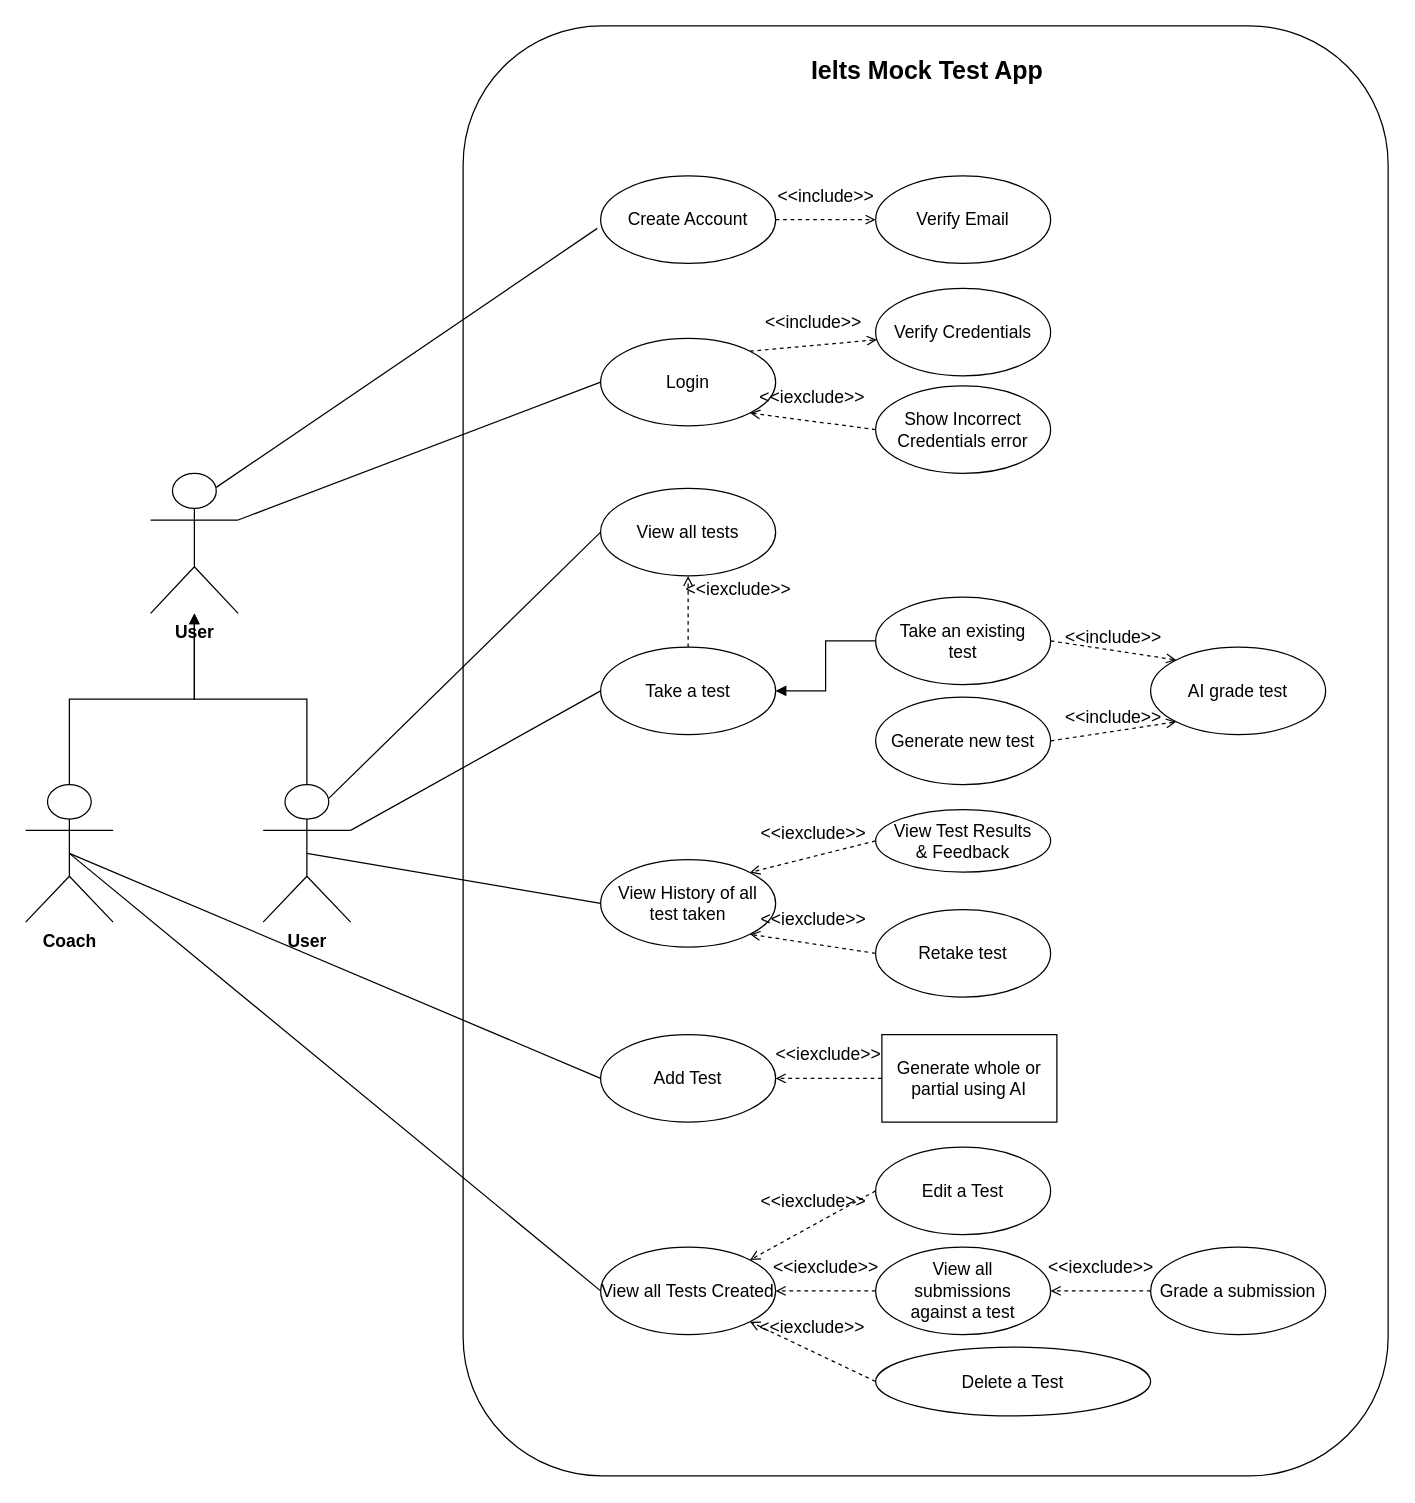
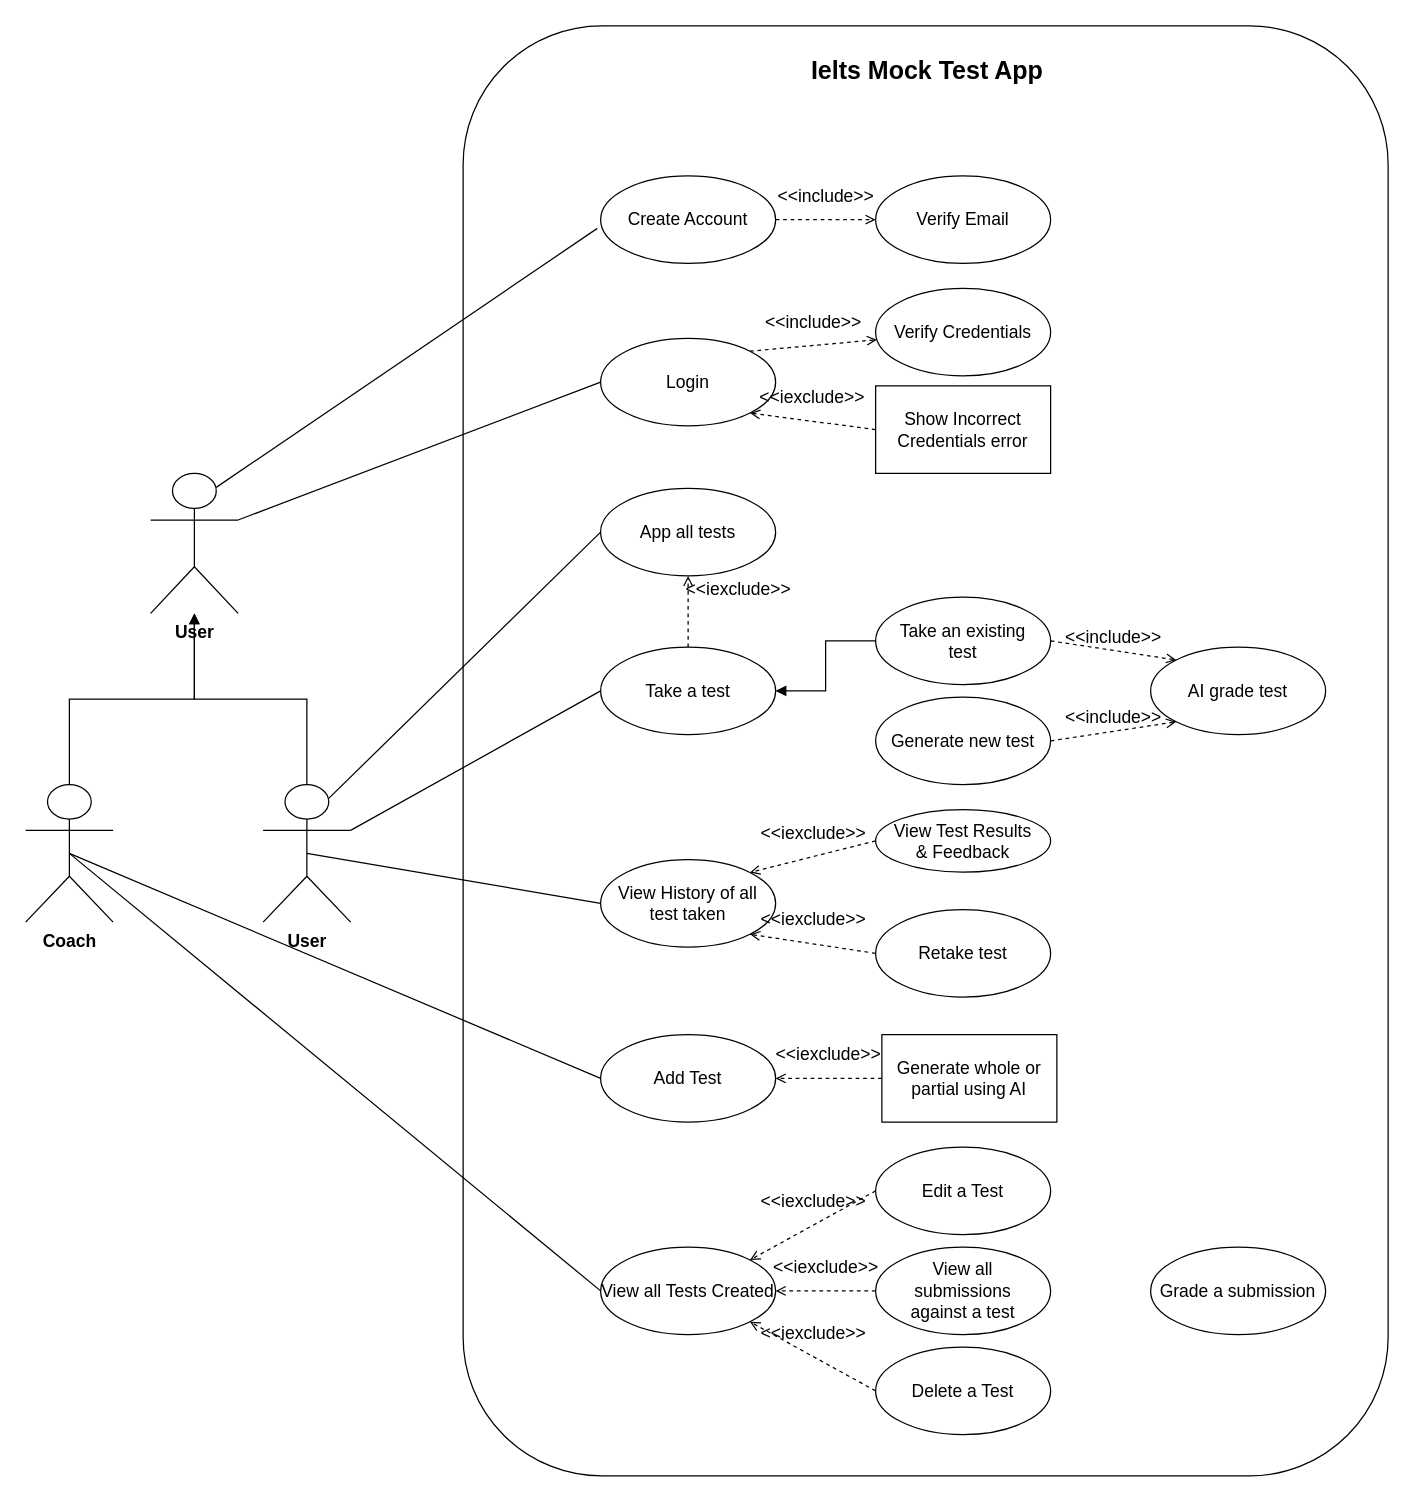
  <mxCell id="0" />
  <mxCell id="1" parent="0" />
  <mxCell id="2" value="" style="rounded=1;whiteSpace=wrap;html=1;fontSize=14;" vertex="1" parent="1"><mxGeometry x="370" y="20" width="740" height="1160" as="geometry" /></mxCell>
  <mxCell id="3" value="Create Account" style="ellipse;whiteSpace=wrap;html=1;spacing=10;fontSize=14;" parent="1" vertex="1"><mxGeometry x="480" y="140" width="140" height="70" as="geometry" /></mxCell>
  <mxCell id="4" value="&amp;lt;&amp;lt;include&amp;gt;&amp;gt;" style="html=1;verticalAlign=bottom;labelBackgroundColor=none;endArrow=open;endFill=0;dashed=1;rounded=0;exitX=1;exitY=0.5;exitDx=0;exitDy=0;entryX=0;entryY=0.5;entryDx=0;entryDy=0;spacing=10;fontSize=14;" parent="1" source="3" target="5" edge="1"><mxGeometry width="160" relative="1" as="geometry"><mxPoint x="660" y="170" as="sourcePoint" /><mxPoint x="820" y="175" as="targetPoint" /></mxGeometry></mxCell>
  <mxCell id="5" value="Verify Email" style="ellipse;whiteSpace=wrap;html=1;spacing=10;fontSize=14;" parent="1" vertex="1"><mxGeometry x="700" y="140" width="140" height="70" as="geometry" /></mxCell>
  <mxCell id="6" value="Login" style="ellipse;whiteSpace=wrap;html=1;spacing=10;fontSize=14;" parent="1" vertex="1"><mxGeometry x="480" y="270" width="140" height="70" as="geometry" /></mxCell>
  <mxCell id="7" value="Verify Credentials" style="ellipse;whiteSpace=wrap;html=1;spacing=10;fontSize=14;" parent="1" vertex="1"><mxGeometry x="700" y="230" width="140" height="70" as="geometry" /></mxCell>
- <mxCell id="8" value="Show Incorrect Credentials error" style="ellipse;whiteSpace=wrap;html=1;spacing=10;fontSize=14;" parent="1" vertex="1"><mxGeometry x="700" y="308" width="140" height="70" as="geometry" /></mxCell>
+ <mxCell id="8" value="Show Incorrect Credentials error" style="whiteSpace=wrap;html=1;spacing=10;fontSize=14;rounded=0;" parent="1" vertex="1"><mxGeometry x="700" y="308" width="140" height="70" as="geometry" /></mxCell>
  <mxCell id="9" value="&amp;lt;&amp;lt;include&amp;gt;&amp;gt;" style="html=1;verticalAlign=bottom;labelBackgroundColor=none;endArrow=open;endFill=0;dashed=1;rounded=0;exitX=1;exitY=0;exitDx=0;exitDy=0;spacing=10;fontSize=14;" parent="1" source="6" target="7" edge="1"><mxGeometry width="160" relative="1" as="geometry"><mxPoint x="610" y="230" as="sourcePoint" /><mxPoint x="770" y="230" as="targetPoint" /></mxGeometry></mxCell>
  <mxCell id="10" value="&amp;lt;&amp;lt;iexclude&amp;gt;&amp;gt;" style="html=1;verticalAlign=bottom;labelBackgroundColor=none;endArrow=open;endFill=0;dashed=1;rounded=0;exitX=0;exitY=0.5;exitDx=0;exitDy=0;entryX=1;entryY=1;entryDx=0;entryDy=0;spacing=10;fontSize=14;" parent="1" source="8" target="6" edge="1"><mxGeometry width="160" relative="1" as="geometry"><mxPoint x="540" y="390" as="sourcePoint" /><mxPoint x="700" y="390" as="targetPoint" /></mxGeometry></mxCell>
  <mxCell id="11" value="Take a test" style="ellipse;whiteSpace=wrap;html=1;spacing=10;fontSize=14;" parent="1" vertex="1"><mxGeometry x="480" y="517" width="140" height="70" as="geometry" /></mxCell>
  <mxCell id="12" value="Take an existing test" style="ellipse;whiteSpace=wrap;html=1;spacing=10;fontSize=14;" parent="1" vertex="1"><mxGeometry x="700" y="477" width="140" height="70" as="geometry" /></mxCell>
  <mxCell id="13" value="Generate new test" style="ellipse;whiteSpace=wrap;html=1;spacing=10;fontSize=14;" parent="1" vertex="1"><mxGeometry x="700" y="557" width="140" height="70" as="geometry" /></mxCell>
  <mxCell id="14" value="" style="html=1;verticalAlign=bottom;labelBackgroundColor=none;endArrow=block;endFill=1;rounded=0;exitX=0;exitY=0.5;exitDx=0;exitDy=0;entryX=1;entryY=0.5;entryDx=0;entryDy=0;spacing=10;edgeStyle=orthogonalEdgeStyle;fontSize=14;" parent="1" source="12" target="11" edge="1"><mxGeometry width="160" relative="1" as="geometry"><mxPoint x="760" y="490" as="sourcePoint" /><mxPoint x="609" y="477" as="targetPoint" /></mxGeometry></mxCell>
  <mxCell id="15" value="AI grade test" style="ellipse;whiteSpace=wrap;html=1;spacing=10;fontSize=14;" parent="1" vertex="1"><mxGeometry x="920" y="517" width="140" height="70" as="geometry" /></mxCell>
  <mxCell id="16" value="View History of all test taken" style="ellipse;whiteSpace=wrap;html=1;spacing=10;fontSize=14;" parent="1" vertex="1"><mxGeometry x="480" y="687" width="140" height="70" as="geometry" /></mxCell>
  <mxCell id="17" value="View Test Results &amp;amp; Feedback" style="ellipse;whiteSpace=wrap;html=1;spacing=10;fontSize=14;" parent="1" vertex="1"><mxGeometry x="700" y="647" width="140" height="50" as="geometry" /></mxCell>
  <mxCell id="18" value="Retake test" style="ellipse;whiteSpace=wrap;html=1;fontSize=14;" parent="1" vertex="1"><mxGeometry x="700" y="727" width="140" height="70" as="geometry" /></mxCell>
  <mxCell id="19" value="&amp;lt;&amp;lt;include&amp;gt;&amp;gt;" style="html=1;verticalAlign=bottom;labelBackgroundColor=none;endArrow=open;endFill=0;dashed=1;rounded=0;exitX=1;exitY=0.5;exitDx=0;exitDy=0;entryX=0;entryY=0;entryDx=0;entryDy=0;fontSize=14;" parent="1" source="12" target="15" edge="1"><mxGeometry width="160" relative="1" as="geometry"><mxPoint x="850" y="507" as="sourcePoint" /><mxPoint x="1010" y="507" as="targetPoint" /></mxGeometry></mxCell>
  <mxCell id="20" value="&amp;lt;&amp;lt;include&amp;gt;&amp;gt;" style="html=1;verticalAlign=bottom;labelBackgroundColor=none;endArrow=open;endFill=0;dashed=1;rounded=0;exitX=1;exitY=0.5;exitDx=0;exitDy=0;entryX=0;entryY=1;entryDx=0;entryDy=0;fontSize=14;" parent="1" source="13" target="15" edge="1"><mxGeometry width="160" relative="1" as="geometry"><mxPoint x="880" y="677" as="sourcePoint" /><mxPoint x="1040" y="677" as="targetPoint" /><Array as="points" /></mxGeometry></mxCell>
  <mxCell id="21" value="&amp;lt;&amp;lt;iexclude&amp;gt;&amp;gt;" style="html=1;verticalAlign=bottom;labelBackgroundColor=none;endArrow=open;endFill=0;dashed=1;rounded=0;exitX=0;exitY=0.5;exitDx=0;exitDy=0;entryX=1;entryY=0;entryDx=0;entryDy=0;spacing=10;fontSize=14;" parent="1" source="17" target="16" edge="1"><mxGeometry width="160" relative="1" as="geometry"><mxPoint x="715" y="717" as="sourcePoint" /><mxPoint x="600" y="655" as="targetPoint" /></mxGeometry></mxCell>
  <mxCell id="22" value="&amp;lt;&amp;lt;iexclude&amp;gt;&amp;gt;" style="html=1;verticalAlign=bottom;labelBackgroundColor=none;endArrow=open;endFill=0;dashed=1;rounded=0;exitX=0;exitY=0.5;exitDx=0;exitDy=0;entryX=1;entryY=1;entryDx=0;entryDy=0;spacing=10;fontSize=14;" parent="1" source="18" target="16" edge="1"><mxGeometry width="160" relative="1" as="geometry"><mxPoint x="700" y="893" as="sourcePoint" /><mxPoint x="585" y="831" as="targetPoint" /></mxGeometry></mxCell>
  <mxCell id="23" value="Add Test" style="ellipse;whiteSpace=wrap;html=1;fontSize=14;" parent="1" vertex="1"><mxGeometry x="480" y="827" width="140" height="70" as="geometry" /></mxCell>
  <mxCell id="24" value="Generate whole or partial using AI" style="whiteSpace=wrap;html=1;spacing=7;fontSize=14;rounded=0;" parent="1" vertex="1"><mxGeometry x="705" y="827" width="140" height="70" as="geometry" /></mxCell>
  <mxCell id="25" value="&amp;lt;&amp;lt;iexclude&amp;gt;&amp;gt;" style="html=1;verticalAlign=bottom;labelBackgroundColor=none;endArrow=open;endFill=0;dashed=1;rounded=0;exitX=0;exitY=0.5;exitDx=0;exitDy=0;entryX=1;entryY=0.5;entryDx=0;entryDy=0;spacing=10;fontSize=14;" parent="1" source="24" target="23" edge="1"><mxGeometry width="160" relative="1" as="geometry"><mxPoint x="721" y="832" as="sourcePoint" /><mxPoint x="600" y="747" as="targetPoint" /></mxGeometry></mxCell>
  <mxCell id="26" value="View all Tests Created" style="ellipse;whiteSpace=wrap;html=1;fontSize=14;" parent="1" vertex="1"><mxGeometry x="480" y="997" width="140" height="70" as="geometry" /></mxCell>
  <mxCell id="27" value="Edit a Test" style="ellipse;whiteSpace=wrap;html=1;fontSize=14;" parent="1" vertex="1"><mxGeometry x="700" y="917" width="140" height="70" as="geometry" /></mxCell>
- <mxCell id="28" value="Delete a Test" style="ellipse;whiteSpace=wrap;html=1;fontSize=14;" parent="1" vertex="1"><mxGeometry x="700" y="1077" width="220" height="55" as="geometry" /></mxCell>
+ <mxCell id="28" value="Delete a Test" style="ellipse;whiteSpace=wrap;html=1;fontSize=14;" parent="1" vertex="1"><mxGeometry x="700" y="1077" width="140" height="70" as="geometry" /></mxCell>
  <mxCell id="29" value="View all submissions against a test" style="ellipse;whiteSpace=wrap;html=1;fontSize=14;spacing=8;" parent="1" vertex="1"><mxGeometry x="700" y="997" width="140" height="70" as="geometry" /></mxCell>
  <mxCell id="30" value="&amp;lt;&amp;lt;iexclude&amp;gt;&amp;gt;" style="html=1;verticalAlign=bottom;labelBackgroundColor=none;endArrow=open;endFill=0;dashed=1;rounded=0;exitX=0;exitY=0.5;exitDx=0;exitDy=0;entryX=1;entryY=0;entryDx=0;entryDy=0;spacing=10;fontSize=14;" edge="1" parent="1" source="27" target="26"><mxGeometry width="160" relative="1" as="geometry"><mxPoint x="745" y="872" as="sourcePoint" /><mxPoint x="630" y="872" as="targetPoint" /></mxGeometry></mxCell>
  <mxCell id="31" value="&amp;lt;&amp;lt;iexclude&amp;gt;&amp;gt;" style="html=1;verticalAlign=bottom;labelBackgroundColor=none;endArrow=open;endFill=0;dashed=1;rounded=0;exitX=0;exitY=0.5;exitDx=0;exitDy=0;entryX=1;entryY=0.5;entryDx=0;entryDy=0;spacing=10;fontSize=14;" edge="1" parent="1" source="29" target="26"><mxGeometry width="160" relative="1" as="geometry"><mxPoint x="755" y="882" as="sourcePoint" /><mxPoint x="640" y="882" as="targetPoint" /></mxGeometry></mxCell>
  <mxCell id="32" value="&amp;lt;&amp;lt;iexclude&amp;gt;&amp;gt;" style="html=1;verticalAlign=bottom;labelBackgroundColor=none;endArrow=open;endFill=0;dashed=1;rounded=0;exitX=0;exitY=0.5;exitDx=0;exitDy=0;entryX=1;entryY=1;entryDx=0;entryDy=0;spacing=10;fontSize=14;" edge="1" parent="1" source="28" target="26"><mxGeometry width="160" relative="1" as="geometry"><mxPoint x="765" y="892" as="sourcePoint" /><mxPoint x="650" y="892" as="targetPoint" /></mxGeometry></mxCell>
  <mxCell id="33" value="&lt;b style=&quot;font-size: 20px;&quot;&gt;&lt;font style=&quot;font-size: 20px;&quot;&gt;Ielts Mock Test App&lt;/font&gt;&lt;/b&gt;" style="text;html=1;align=center;verticalAlign=middle;resizable=0;points=[];autosize=1;strokeColor=none;fillColor=none;fontSize=20;" vertex="1" parent="1"><mxGeometry x="636" y="35" width="210" height="40" as="geometry" /></mxCell>
  <mxCell id="34" style="rounded=0;orthogonalLoop=1;jettySize=auto;html=1;exitX=0.5;exitY=0.5;exitDx=0;exitDy=0;exitPerimeter=0;entryX=0;entryY=0.5;entryDx=0;entryDy=0;endArrow=none;endFill=0;fontSize=14;" edge="1" parent="1" source="36" target="23"><mxGeometry relative="1" as="geometry" /></mxCell>
  <mxCell id="35" style="rounded=0;orthogonalLoop=1;jettySize=auto;html=1;exitX=0.5;exitY=0.5;exitDx=0;exitDy=0;exitPerimeter=0;entryX=0;entryY=0.5;entryDx=0;entryDy=0;endArrow=none;endFill=0;fontSize=14;" edge="1" parent="1" source="36" target="26"><mxGeometry relative="1" as="geometry" /></mxCell>
  <mxCell id="36" value="Coach" style="shape=umlActor;verticalLabelPosition=bottom;verticalAlign=top;html=1;outlineConnect=0;fontSize=14;fontStyle=1" vertex="1" parent="1"><mxGeometry x="20" y="627" width="70" height="110" as="geometry" /></mxCell>
  <mxCell id="37" value="&lt;font style=&quot;font-size: 14px;&quot;&gt;&lt;b style=&quot;font-size: 14px;&quot;&gt;User&lt;/b&gt;&lt;/font&gt;" style="shape=umlActor;verticalLabelPosition=bottom;verticalAlign=top;html=1;outlineConnect=0;fontSize=14;" vertex="1" parent="1"><mxGeometry x="120" y="378" width="70" height="112" as="geometry" /></mxCell>
- <mxCell id="38" value="View all tests" style="ellipse;whiteSpace=wrap;html=1;spacing=10;fontSize=14;" vertex="1" parent="1"><mxGeometry x="480" y="390" width="140" height="70" as="geometry" /></mxCell>
+ <mxCell id="38" value="App all tests" style="ellipse;whiteSpace=wrap;html=1;spacing=10;fontSize=14;" vertex="1" parent="1"><mxGeometry x="480" y="390" width="140" height="70" as="geometry" /></mxCell>
  <mxCell id="39" value="&amp;lt;&amp;lt;iexclude&amp;gt;&amp;gt;" style="html=1;verticalAlign=bottom;labelBackgroundColor=none;endArrow=open;endFill=0;dashed=1;rounded=0;exitX=0.5;exitY=0;exitDx=0;exitDy=0;entryX=0.5;entryY=1;entryDx=0;entryDy=0;spacing=10;fontSize=14;" edge="1" parent="1" source="11" target="38"><mxGeometry x="-0.053" y="-40" width="160" relative="1" as="geometry"><mxPoint x="710" y="353" as="sourcePoint" /><mxPoint x="609" y="340" as="targetPoint" /><mxPoint as="offset" /></mxGeometry></mxCell>
  <mxCell id="40" value="Grade a submission" style="ellipse;whiteSpace=wrap;html=1;fontSize=14;" vertex="1" parent="1"><mxGeometry x="920" y="997" width="140" height="70" as="geometry" /></mxCell>
- <mxCell id="41" value="&amp;lt;&amp;lt;iexclude&amp;gt;&amp;gt;" style="html=1;verticalAlign=bottom;labelBackgroundColor=none;endArrow=open;endFill=0;dashed=1;rounded=0;exitX=0;exitY=0.5;exitDx=0;exitDy=0;spacing=10;entryX=1;entryY=0.5;entryDx=0;entryDy=0;fontSize=14;" edge="1" parent="1" source="40" target="29"><mxGeometry width="160" relative="1" as="geometry"><mxPoint x="920" y="1031.5" as="sourcePoint" /><mxPoint x="850" y="1000" as="targetPoint" /></mxGeometry></mxCell>
  <mxCell id="42" style="rounded=0;orthogonalLoop=1;jettySize=auto;html=1;entryX=-0.019;entryY=0.6;entryDx=0;entryDy=0;entryPerimeter=0;endArrow=none;endFill=0;exitX=0.75;exitY=0.1;exitDx=0;exitDy=0;exitPerimeter=0;fontSize=14;" edge="1" parent="1" source="37" target="3"><mxGeometry relative="1" as="geometry"><mxPoint x="270" y="240" as="sourcePoint" /></mxGeometry></mxCell>
  <mxCell id="43" style="rounded=0;orthogonalLoop=1;jettySize=auto;html=1;entryX=0;entryY=0.5;entryDx=0;entryDy=0;endArrow=none;endFill=0;exitX=1;exitY=0.333;exitDx=0;exitDy=0;exitPerimeter=0;fontSize=14;" edge="1" parent="1" source="37" target="6"><mxGeometry relative="1" as="geometry"><mxPoint y="250" as="sourcePoint" x="280" /><mxPoint x="487" y="192" as="targetPoint" /></mxGeometry></mxCell>
  <mxCell id="44" style="rounded=0;orthogonalLoop=1;jettySize=auto;html=1;entryX=0;entryY=0.5;entryDx=0;entryDy=0;endArrow=none;endFill=0;exitX=0.75;exitY=0.1;exitDx=0;exitDy=0;exitPerimeter=0;fontSize=14;" edge="1" parent="1" source="45" target="38"><mxGeometry relative="1" as="geometry"><mxPoint x="320" y="450" as="sourcePoint" /><mxPoint x="497" y="202" as="targetPoint" /></mxGeometry></mxCell>
  <mxCell id="45" value="User" style="shape=umlActor;verticalLabelPosition=bottom;verticalAlign=top;html=1;outlineConnect=0;fontSize=14;fontStyle=1" vertex="1" parent="1"><mxGeometry x="210" y="627" width="70" height="110" as="geometry" /></mxCell>
  <mxCell id="46" style="rounded=0;orthogonalLoop=1;jettySize=auto;html=1;entryX=0;entryY=0.5;entryDx=0;entryDy=0;endArrow=none;endFill=0;exitX=1;exitY=0.333;exitDx=0;exitDy=0;exitPerimeter=0;fontSize=14;" edge="1" parent="1" source="45" target="11"><mxGeometry relative="1" as="geometry"><mxPoint x="273" y="648" as="sourcePoint" /><mxPoint x="490" y="435" as="targetPoint" /></mxGeometry></mxCell>
  <mxCell id="47" style="rounded=0;orthogonalLoop=1;jettySize=auto;html=1;entryX=0;entryY=0.5;entryDx=0;entryDy=0;endArrow=none;endFill=0;exitX=0.5;exitY=0.5;exitDx=0;exitDy=0;exitPerimeter=0;fontSize=14;" edge="1" parent="1" source="45" target="16"><mxGeometry relative="1" as="geometry"><mxPoint x="283" y="658" as="sourcePoint" /><mxPoint x="500" y="445" as="targetPoint" /></mxGeometry></mxCell>
  <mxCell id="48" value="" style="html=1;verticalAlign=bottom;labelBackgroundColor=none;endArrow=block;endFill=1;rounded=0;exitX=0.5;exitY=0;exitDx=0;exitDy=0;spacing=10;edgeStyle=orthogonalEdgeStyle;exitPerimeter=0;fontSize=14;" edge="1" parent="1" source="36" target="37"><mxGeometry width="160" relative="1" as="geometry"><mxPoint x="710" y="522" as="sourcePoint" /><mxPoint x="220" y="540" as="targetPoint" /></mxGeometry></mxCell>
  <mxCell id="49" value="" style="html=1;verticalAlign=bottom;labelBackgroundColor=none;endArrow=block;endFill=1;rounded=0;exitX=0.5;exitY=0;exitDx=0;exitDy=0;spacing=10;edgeStyle=orthogonalEdgeStyle;exitPerimeter=0;fontSize=14;" edge="1" parent="1" source="45" target="37"><mxGeometry width="160" relative="1" as="geometry"><mxPoint x="65" y="637" as="sourcePoint" /><mxPoint x="160" y="490" as="targetPoint" /></mxGeometry></mxCell>
